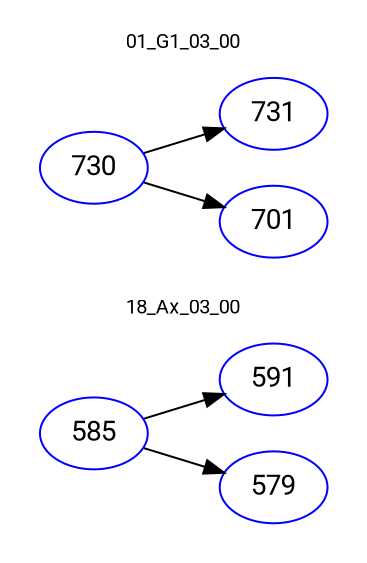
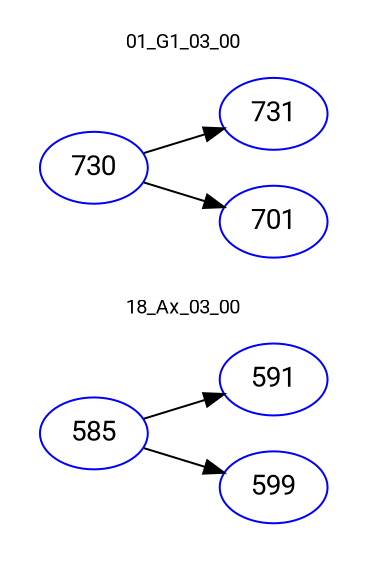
  digraph {
    fontname=Roboto
    rankdir=LR
    node [color=blue fontname=Roboto]
    edge [color=black fontname=Roboto]
    n1 [label=585]
-   n2 [label=579]
+   n2 [label=599]
    n3 [label=591]
    n4 [label=730]
    n5 [label=701]
    n6 [label=731]
    subgraph cluster_1 {
      color=white
      fontsize=10
      label="18_Ax_03_00"
      n1
      n2
      n3
    }
    subgraph cluster_2 {
      color=white
      fontsize=10
      label="01_G1_03_00"
      n4
      n5
      n6
    }
    n1 -> n2
    n1 -> n3
    n4 -> n5
    n4 -> n6
  }
